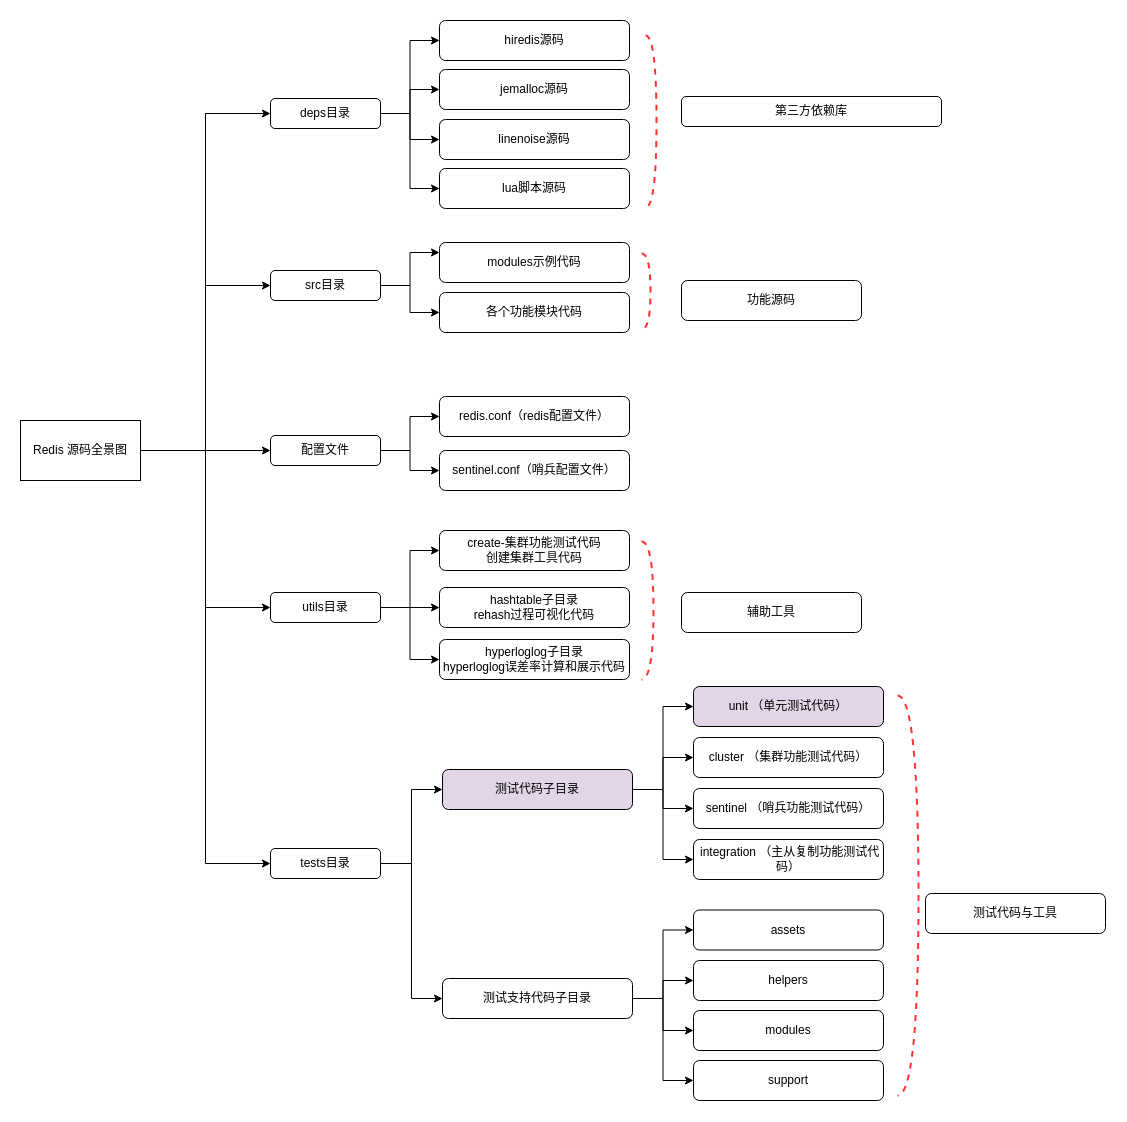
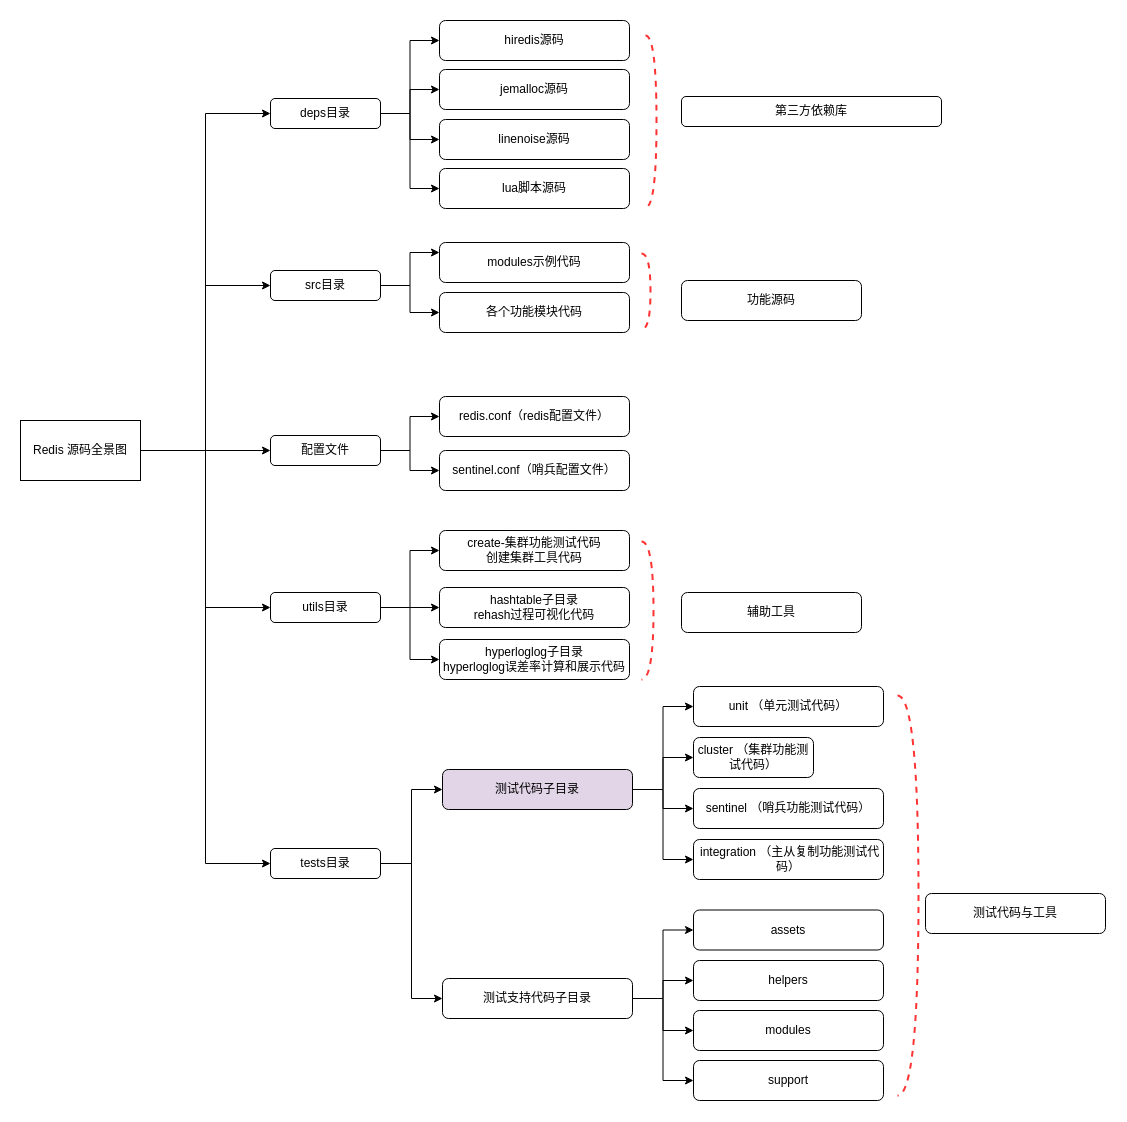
  <mxCell id="0" />
  <mxCell id="1" parent="0" />
  <mxCell id="2" style="edgeStyle=orthogonalEdgeStyle;rounded=0;orthogonalLoop=1;jettySize=auto;html=1;entryX=0;entryY=0.5;entryDx=0;entryDy=0;" edge="1" parent="1" source="7" target="56"><mxGeometry relative="1" as="geometry" /></mxCell>
  <mxCell id="3" style="edgeStyle=orthogonalEdgeStyle;rounded=0;orthogonalLoop=1;jettySize=auto;html=1;entryX=0;entryY=0.5;entryDx=0;entryDy=0;" edge="1" parent="1" source="7" target="59"><mxGeometry relative="1" as="geometry" /></mxCell>
  <mxCell id="4" style="edgeStyle=orthogonalEdgeStyle;rounded=0;orthogonalLoop=1;jettySize=auto;html=1;" edge="1" parent="1" source="7" target="62"><mxGeometry relative="1" as="geometry" /></mxCell>
  <mxCell id="5" style="edgeStyle=orthogonalEdgeStyle;rounded=0;orthogonalLoop=1;jettySize=auto;html=1;entryX=0;entryY=0.5;entryDx=0;entryDy=0;" edge="1" parent="1" source="7" target="20"><mxGeometry relative="1" as="geometry" /></mxCell>
  <mxCell id="6" style="edgeStyle=orthogonalEdgeStyle;rounded=0;orthogonalLoop=1;jettySize=auto;html=1;entryX=0;entryY=0.5;entryDx=0;entryDy=0;" edge="1" parent="1" source="7" target="35"><mxGeometry relative="1" as="geometry" /></mxCell>
  <mxCell id="7" value="Redis 源码全景图" style="whiteSpace=wrap;html=1;" vertex="1" parent="1"><mxGeometry x="20" y="420" width="120" height="60" as="geometry" /></mxCell>
  <mxCell id="8" value="hiredis源码" style="rounded=1;whiteSpace=wrap;html=1;" vertex="1" parent="1"><mxGeometry x="439" y="20" width="190" height="40" as="geometry" /></mxCell>
  <mxCell id="9" value="jemalloc源码" style="rounded=1;whiteSpace=wrap;html=1;" vertex="1" parent="1"><mxGeometry x="439" y="69" width="190" height="40" as="geometry" /></mxCell>
  <mxCell id="10" value="linenoise源码" style="rounded=1;whiteSpace=wrap;html=1;" vertex="1" parent="1"><mxGeometry x="439" y="119" width="190" height="40" as="geometry" /></mxCell>
  <mxCell id="11" value="lua脚本源码" style="rounded=1;whiteSpace=wrap;html=1;" vertex="1" parent="1"><mxGeometry x="439" y="168" width="190" height="40" as="geometry" /></mxCell>
  <mxCell id="12" value="" style="shape=requiredInterface;html=1;verticalLabelPosition=bottom;dashed=1;strokeColor=#FF3333;strokeWidth=2;fillColor=none;fontColor=#FF3333;align=left;" vertex="1" parent="1"><mxGeometry x="645" y="35" width="11" height="172" as="geometry" /></mxCell>
  <mxCell id="13" value="modules示例代码" style="rounded=1;whiteSpace=wrap;html=1;" vertex="1" parent="1"><mxGeometry x="439" y="242" width="190" height="40" as="geometry" /></mxCell>
  <mxCell id="14" value="各个功能模块代码" style="rounded=1;whiteSpace=wrap;html=1;" vertex="1" parent="1"><mxGeometry x="439" y="292" width="190" height="40" as="geometry" /></mxCell>
  <mxCell id="15" value="redis.conf（redis配置文件）" style="rounded=1;whiteSpace=wrap;html=1;" vertex="1" parent="1"><mxGeometry x="439" y="396" width="190" height="40" as="geometry" /></mxCell>
  <mxCell id="16" value="sentinel.conf（哨兵配置文件）" style="rounded=1;whiteSpace=wrap;html=1;" vertex="1" parent="1"><mxGeometry x="439" y="450" width="190" height="40" as="geometry" /></mxCell>
  <mxCell id="17" style="edgeStyle=orthogonalEdgeStyle;rounded=0;orthogonalLoop=1;jettySize=auto;html=1;entryX=0;entryY=0.5;entryDx=0;entryDy=0;" edge="1" parent="1" source="20" target="21"><mxGeometry relative="1" as="geometry" /></mxCell>
  <mxCell id="18" style="edgeStyle=orthogonalEdgeStyle;rounded=0;orthogonalLoop=1;jettySize=auto;html=1;" edge="1" parent="1" source="20" target="28"><mxGeometry relative="1" as="geometry" /></mxCell>
  <mxCell id="19" style="edgeStyle=orthogonalEdgeStyle;rounded=0;orthogonalLoop=1;jettySize=auto;html=1;entryX=0;entryY=0.5;entryDx=0;entryDy=0;" edge="1" parent="1" source="20" target="29"><mxGeometry relative="1" as="geometry" /></mxCell>
  <mxCell id="20" value="utils目录" style="rounded=1;whiteSpace=wrap;html=1;" vertex="1" parent="1"><mxGeometry x="270" y="592" width="110" height="30" as="geometry" /></mxCell>
  <mxCell id="21" value="create-集群功能测试代码&lt;br&gt;创建集群工具代码" style="rounded=1;whiteSpace=wrap;html=1;" vertex="1" parent="1"><mxGeometry x="439" y="530" width="190" height="40" as="geometry" /></mxCell>
  <mxCell id="22" style="edgeStyle=orthogonalEdgeStyle;rounded=0;orthogonalLoop=1;jettySize=auto;html=1;entryX=0;entryY=0.5;entryDx=0;entryDy=0;" edge="1" parent="1" source="26" target="27"><mxGeometry relative="1" as="geometry" /></mxCell>
  <mxCell id="23" style="edgeStyle=orthogonalEdgeStyle;rounded=0;orthogonalLoop=1;jettySize=auto;html=1;" edge="1" parent="1" source="26" target="31"><mxGeometry relative="1" as="geometry" /></mxCell>
  <mxCell id="24" style="edgeStyle=orthogonalEdgeStyle;rounded=0;orthogonalLoop=1;jettySize=auto;html=1;entryX=0;entryY=0.5;entryDx=0;entryDy=0;" edge="1" parent="1" source="26" target="30"><mxGeometry relative="1" as="geometry" /></mxCell>
  <mxCell id="25" style="edgeStyle=orthogonalEdgeStyle;rounded=0;orthogonalLoop=1;jettySize=auto;html=1;entryX=0;entryY=0.5;entryDx=0;entryDy=0;" edge="1" parent="1" source="26" target="32"><mxGeometry relative="1" as="geometry" /></mxCell>
  <mxCell id="26" value="测试代码子目录" style="rounded=1;whiteSpace=wrap;html=1;fillColor=#e1d5e7;" vertex="1" parent="1"><mxGeometry x="442" y="769" width="190" height="40" as="geometry" /></mxCell>
- <mxCell id="27" value="unit （单元测试代码）" style="rounded=1;whiteSpace=wrap;html=1;fillColor=#e1d5e7;" vertex="1" parent="1"><mxGeometry x="693" y="686" width="190" height="40" as="geometry" /></mxCell>
+ <mxCell id="27" value="unit （单元测试代码）" style="rounded=1;whiteSpace=wrap;html=1;" vertex="1" parent="1"><mxGeometry x="693" y="686" width="190" height="40" as="geometry" /></mxCell>
  <mxCell id="28" value="hashtable子目录&lt;br&gt;rehash过程可视化代码" style="rounded=1;whiteSpace=wrap;html=1;" vertex="1" parent="1"><mxGeometry x="439" y="587" width="190" height="40" as="geometry" /></mxCell>
  <mxCell id="29" value="hyperloglog子目录&lt;br&gt;hyperloglog误差率计算和展示代码" style="rounded=1;whiteSpace=wrap;html=1;" vertex="1" parent="1"><mxGeometry x="439" y="639" width="190" height="40" as="geometry" /></mxCell>
  <mxCell id="30" value="sentinel （哨兵功能测试代码）" style="rounded=1;whiteSpace=wrap;html=1;" vertex="1" parent="1"><mxGeometry x="693" y="788" width="190" height="40" as="geometry" /></mxCell>
- <mxCell id="31" value="cluster （集群功能测试代码）" style="rounded=1;whiteSpace=wrap;html=1;" vertex="1" parent="1"><mxGeometry x="693" y="737" width="190" height="40" as="geometry" /></mxCell>
+ <mxCell id="31" value="cluster （集群功能测试代码）" style="rounded=1;whiteSpace=wrap;html=1;" vertex="1" parent="1"><mxGeometry x="693" y="737" width="120" height="40" as="geometry" /></mxCell>
  <mxCell id="32" value="&amp;nbsp;integration （主从复制功能测试代码）" style="rounded=1;whiteSpace=wrap;html=1;" vertex="1" parent="1"><mxGeometry x="693" y="839" width="190" height="40" as="geometry" /></mxCell>
  <mxCell id="33" style="edgeStyle=orthogonalEdgeStyle;rounded=0;orthogonalLoop=1;jettySize=auto;html=1;entryX=0;entryY=0.5;entryDx=0;entryDy=0;" edge="1" parent="1" source="35" target="26"><mxGeometry relative="1" as="geometry" /></mxCell>
  <mxCell id="34" style="edgeStyle=orthogonalEdgeStyle;rounded=0;orthogonalLoop=1;jettySize=auto;html=1;entryX=0;entryY=0.5;entryDx=0;entryDy=0;" edge="1" parent="1" source="35" target="40"><mxGeometry relative="1" as="geometry" /></mxCell>
  <mxCell id="35" value="tests目录" style="rounded=1;whiteSpace=wrap;html=1;" vertex="1" parent="1"><mxGeometry x="270" y="848" width="110" height="30" as="geometry" /></mxCell>
  <mxCell id="36" style="edgeStyle=orthogonalEdgeStyle;rounded=0;orthogonalLoop=1;jettySize=auto;html=1;entryX=0;entryY=0.5;entryDx=0;entryDy=0;" edge="1" parent="1" source="40" target="41"><mxGeometry relative="1" as="geometry" /></mxCell>
  <mxCell id="37" style="edgeStyle=orthogonalEdgeStyle;rounded=0;orthogonalLoop=1;jettySize=auto;html=1;entryX=0;entryY=0.5;entryDx=0;entryDy=0;" edge="1" parent="1" source="40" target="42"><mxGeometry relative="1" as="geometry" /></mxCell>
  <mxCell id="38" style="edgeStyle=orthogonalEdgeStyle;rounded=0;orthogonalLoop=1;jettySize=auto;html=1;entryX=0;entryY=0.5;entryDx=0;entryDy=0;" edge="1" parent="1" source="40" target="43"><mxGeometry relative="1" as="geometry" /></mxCell>
  <mxCell id="39" style="edgeStyle=orthogonalEdgeStyle;rounded=0;orthogonalLoop=1;jettySize=auto;html=1;entryX=0;entryY=0.5;entryDx=0;entryDy=0;" edge="1" parent="1" source="40" target="44"><mxGeometry relative="1" as="geometry" /></mxCell>
  <mxCell id="40" value="测试支持代码子目录" style="rounded=1;whiteSpace=wrap;html=1;" vertex="1" parent="1"><mxGeometry x="442" y="978" width="190" height="40" as="geometry" /></mxCell>
  <mxCell id="41" value="assets" style="rounded=1;whiteSpace=wrap;html=1;" vertex="1" parent="1"><mxGeometry x="693" y="909.5" width="190" height="40" as="geometry" /></mxCell>
  <mxCell id="42" value="helpers" style="rounded=1;whiteSpace=wrap;html=1;" vertex="1" parent="1"><mxGeometry x="693" y="960" width="190" height="40" as="geometry" /></mxCell>
  <mxCell id="43" value="modules" style="rounded=1;whiteSpace=wrap;html=1;" vertex="1" parent="1"><mxGeometry x="693" y="1010" width="190" height="40" as="geometry" /></mxCell>
  <mxCell id="44" value="support" style="rounded=1;whiteSpace=wrap;html=1;" vertex="1" parent="1"><mxGeometry x="693" y="1060" width="190" height="40" as="geometry" /></mxCell>
  <mxCell id="45" value="" style="shape=requiredInterface;html=1;verticalLabelPosition=bottom;dashed=1;strokeColor=#FF3333;strokeWidth=2;fillColor=none;fontColor=#FF3333;align=left;" vertex="1" parent="1"><mxGeometry x="641" y="253" width="9" height="76" as="geometry" /></mxCell>
  <mxCell id="46" value="" style="shape=requiredInterface;html=1;verticalLabelPosition=bottom;dashed=1;strokeColor=#FF3333;strokeWidth=2;fillColor=none;fontColor=#FF3333;align=left;" vertex="1" parent="1"><mxGeometry x="641" y="541" width="12" height="138" as="geometry" /></mxCell>
  <mxCell id="47" value="" style="shape=requiredInterface;html=1;verticalLabelPosition=bottom;dashed=1;strokeColor=#FF3333;strokeWidth=2;fillColor=none;fontColor=#FF3333;align=left;" vertex="1" parent="1"><mxGeometry x="897" y="695" width="21" height="400" as="geometry" /></mxCell>
  <mxCell id="48" value="测试代码与工具" style="rounded=1;whiteSpace=wrap;html=1;" vertex="1" parent="1"><mxGeometry x="925" y="893" width="180" height="40" as="geometry" /></mxCell>
  <mxCell id="49" value="辅助工具" style="rounded=1;whiteSpace=wrap;html=1;" vertex="1" parent="1"><mxGeometry x="681" y="592" width="180" height="40" as="geometry" /></mxCell>
  <mxCell id="50" value="功能源码" style="rounded=1;whiteSpace=wrap;html=1;" vertex="1" parent="1"><mxGeometry x="681" y="280" width="180" height="40" as="geometry" /></mxCell>
  <mxCell id="51" value="第三方依赖库" style="rounded=1;whiteSpace=wrap;html=1;" vertex="1" parent="1"><mxGeometry x="681" y="96" width="260" height="30" as="geometry" /></mxCell>
  <mxCell id="52" style="edgeStyle=orthogonalEdgeStyle;rounded=0;orthogonalLoop=1;jettySize=auto;html=1;entryX=0;entryY=0.5;entryDx=0;entryDy=0;" edge="1" parent="1" source="56" target="8"><mxGeometry relative="1" as="geometry" /></mxCell>
  <mxCell id="53" style="edgeStyle=orthogonalEdgeStyle;rounded=0;orthogonalLoop=1;jettySize=auto;html=1;" edge="1" parent="1" source="56" target="9"><mxGeometry relative="1" as="geometry" /></mxCell>
  <mxCell id="54" style="edgeStyle=orthogonalEdgeStyle;rounded=0;orthogonalLoop=1;jettySize=auto;html=1;" edge="1" parent="1" source="56" target="10"><mxGeometry relative="1" as="geometry" /></mxCell>
  <mxCell id="55" style="edgeStyle=orthogonalEdgeStyle;rounded=0;orthogonalLoop=1;jettySize=auto;html=1;entryX=0;entryY=0.5;entryDx=0;entryDy=0;" edge="1" parent="1" source="56" target="11"><mxGeometry relative="1" as="geometry" /></mxCell>
  <mxCell id="56" value="deps目录" style="rounded=1;whiteSpace=wrap;html=1;" vertex="1" parent="1"><mxGeometry x="270" y="98" width="110" height="30" as="geometry" /></mxCell>
  <mxCell id="57" style="edgeStyle=orthogonalEdgeStyle;rounded=0;orthogonalLoop=1;jettySize=auto;html=1;entryX=0;entryY=0.25;entryDx=0;entryDy=0;" edge="1" parent="1" source="59" target="13"><mxGeometry relative="1" as="geometry" /></mxCell>
  <mxCell id="58" style="edgeStyle=orthogonalEdgeStyle;rounded=0;orthogonalLoop=1;jettySize=auto;html=1;entryX=0;entryY=0.5;entryDx=0;entryDy=0;" edge="1" parent="1" source="59" target="14"><mxGeometry relative="1" as="geometry" /></mxCell>
  <mxCell id="59" value="src目录" style="rounded=1;whiteSpace=wrap;html=1;" vertex="1" parent="1"><mxGeometry x="270" y="270" width="110" height="30" as="geometry" /></mxCell>
  <mxCell id="60" style="edgeStyle=orthogonalEdgeStyle;rounded=0;orthogonalLoop=1;jettySize=auto;html=1;entryX=0;entryY=0.5;entryDx=0;entryDy=0;" edge="1" parent="1" source="62" target="15"><mxGeometry relative="1" as="geometry" /></mxCell>
  <mxCell id="61" style="edgeStyle=orthogonalEdgeStyle;rounded=0;orthogonalLoop=1;jettySize=auto;html=1;entryX=0;entryY=0.5;entryDx=0;entryDy=0;" edge="1" parent="1" source="62" target="16"><mxGeometry relative="1" as="geometry" /></mxCell>
  <mxCell id="62" value="配置文件" style="rounded=1;whiteSpace=wrap;html=1;" vertex="1" parent="1"><mxGeometry x="270" y="435" width="110" height="30" as="geometry" /></mxCell>
